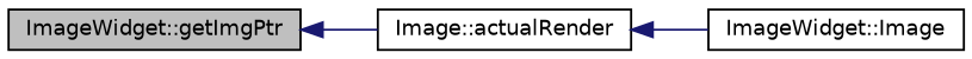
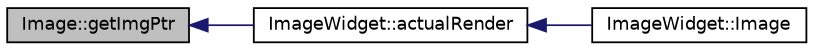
  digraph {
    rankdir=LR
    node [color=black fillcolor=white fontname=Helvetica fontsize=10 shape=record style=filled]
    edge [color=midnightblue dir=back fontname=Helvetica fontsize=10 labelfontname=Helvetica labelfontsize=10 style=solid]
-   n1 [fillcolor=grey75 fontcolor=black height=0.2 label="ImageWidget::getImgPtr" width=0.4]
-   n2 [height=0.2 label="Image::actualRender" width=0.4]
+   n1 [fillcolor=grey75 fontcolor=black height=0.2 label="Image::getImgPtr" width=0.4]
+   n2 [height=0.2 label="ImageWidget::actualRender" width=0.4]
    n3 [height=0.2 label="ImageWidget::Image" width=0.4]
    n1 -> n2
    n2 -> n3
  }
